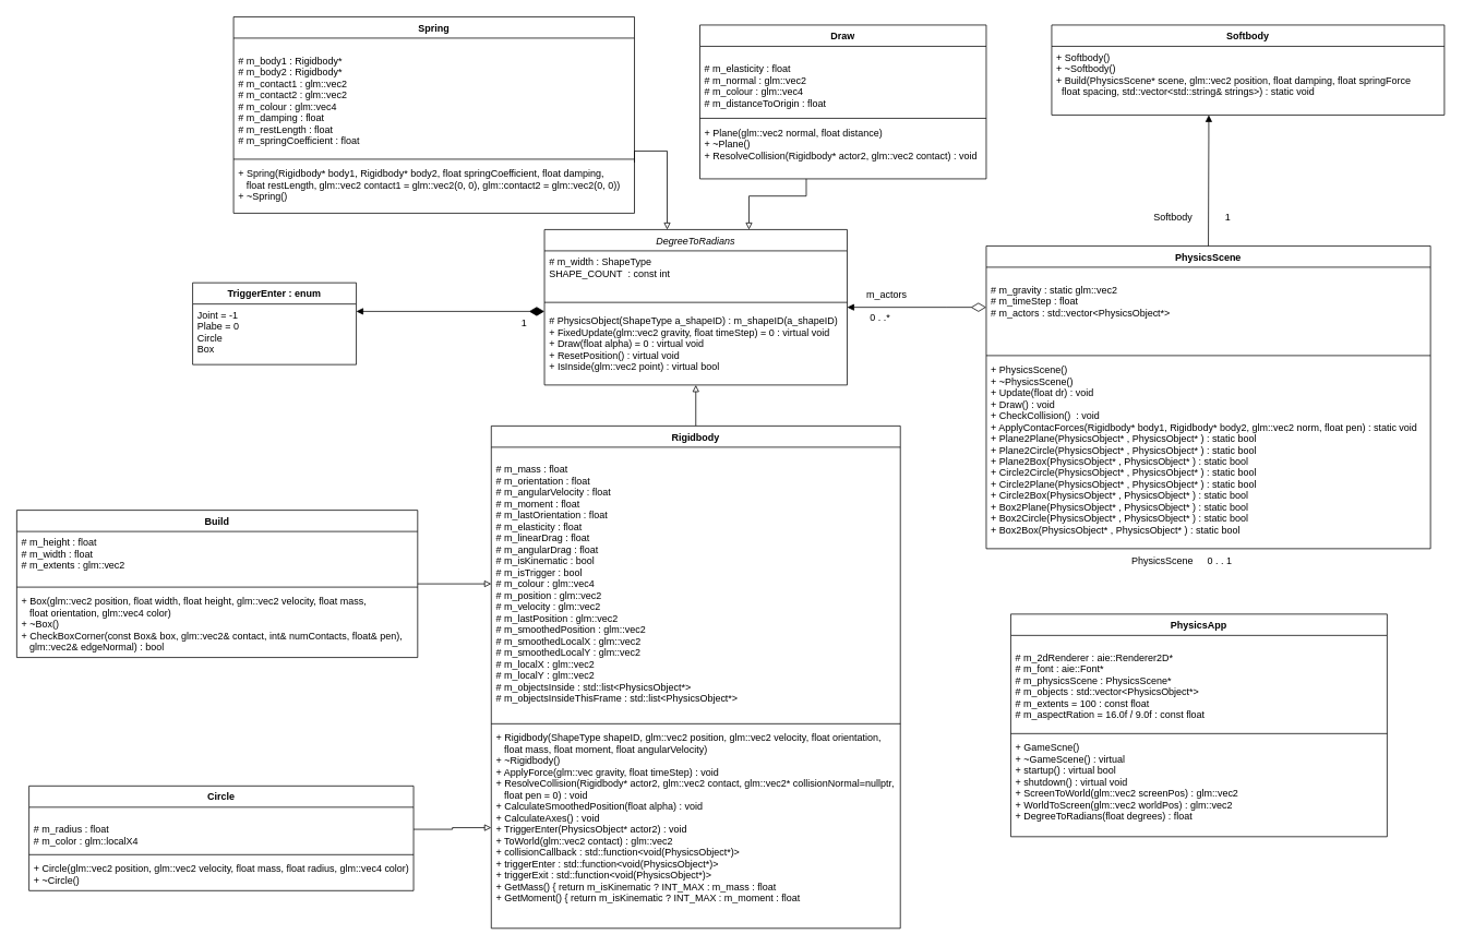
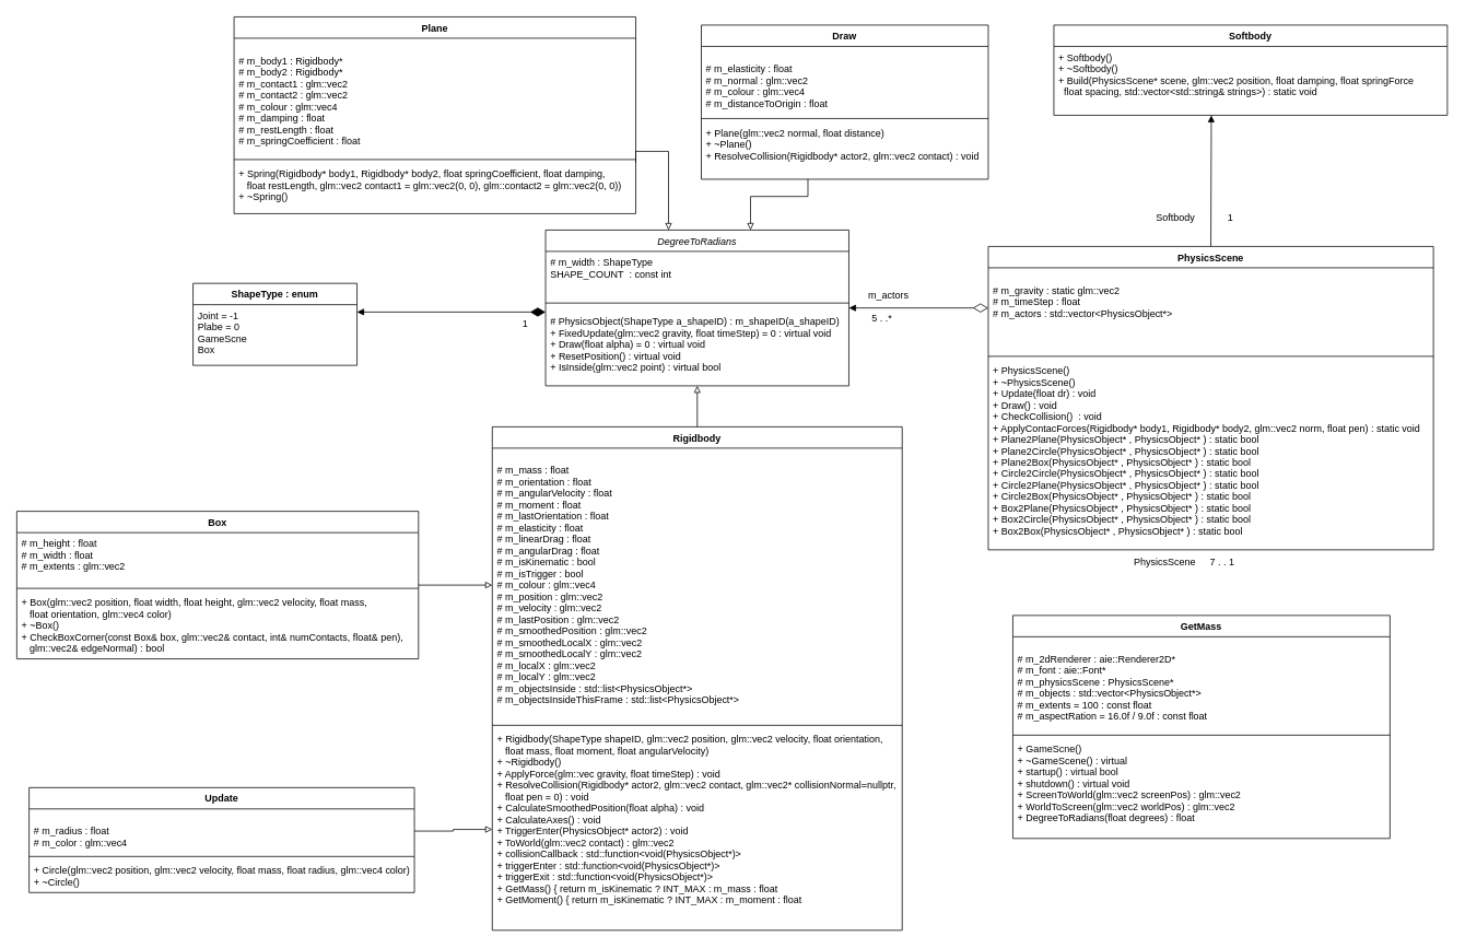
  <mxCell id="0" />
  <mxCell id="1" parent="0" />
  <mxCell id="2" value="DegreeToRadians" style="swimlane;fontStyle=2;align=center;verticalAlign=top;childLayout=stackLayout;horizontal=1;startSize=26;horizontalStack=0;resizeParent=1;resizeLast=0;collapsible=1;marginBottom=0;rounded=0;shadow=0;strokeWidth=1;" parent="1" vertex="1"><mxGeometry x="665" y="280" width="370" height="190" as="geometry"><mxRectangle x="230" y="140" width="160" height="26" as="alternateBounds" /></mxGeometry></mxCell>
  <mxCell id="3" value="# m_width : ShapeType&#10;SHAPE_COUNT  : const int&#10;" style="text;align=left;verticalAlign=top;spacingLeft=4;spacingRight=4;overflow=hidden;rotatable=0;points=[[0,0.5],[1,0.5]];portConstraint=eastwest;" parent="2" vertex="1"><mxGeometry y="26" width="370" height="54" as="geometry" /></mxCell>
  <mxCell id="4" value="" style="line;html=1;strokeWidth=1;align=left;verticalAlign=middle;spacingTop=-1;spacingLeft=3;spacingRight=3;rotatable=0;labelPosition=right;points=[];portConstraint=eastwest;" parent="2" vertex="1"><mxGeometry y="80" width="370" height="18" as="geometry" /></mxCell>
  <mxCell id="5" value="# PhysicsObject(ShapeType a_shapeID) : m_shapeID(a_shapeID) &#10;+ FixedUpdate(glm::vec2 gravity, float timeStep) = 0 : virtual void&#10;+ Draw(float alpha) = 0 : virtual void&#10;+ ResetPosition() : virtual void&#10;+ IsInside(glm::vec2 point) : virtual bool" style="text;align=left;verticalAlign=top;spacingLeft=4;spacingRight=4;overflow=hidden;rotatable=0;points=[[0,0.5],[1,0.5]];portConstraint=eastwest;" parent="2" vertex="1"><mxGeometry y="98" width="370" height="82" as="geometry" /></mxCell>
- <mxCell id="6" value="TriggerEnter : enum" style="swimlane;fontStyle=1;align=center;verticalAlign=top;childLayout=stackLayout;horizontal=1;startSize=26;horizontalStack=0;resizeParent=1;resizeParentMax=0;resizeLast=0;collapsible=1;marginBottom=0;" vertex="1" parent="1"><mxGeometry x="235" y="345" width="200" height="100" as="geometry" /></mxCell>
- <mxCell id="7" value="Joint = -1&#10;Plabe = 0&#10;Circle&#10;Box" style="text;strokeColor=none;fillColor=none;align=left;verticalAlign=top;spacingLeft=4;spacingRight=4;overflow=hidden;rotatable=0;points=[[0,0.5],[1,0.5]];portConstraint=eastwest;" vertex="1" parent="6"><mxGeometry y="26" width="200" height="74" as="geometry" /></mxCell>
+ <mxCell id="6" value="ShapeType : enum" style="swimlane;fontStyle=1;align=center;verticalAlign=top;childLayout=stackLayout;horizontal=1;startSize=26;horizontalStack=0;resizeParent=1;resizeParentMax=0;resizeLast=0;collapsible=1;marginBottom=0;" vertex="1" parent="1"><mxGeometry x="235" y="345" width="200" height="100" as="geometry" /></mxCell>
+ <mxCell id="7" value="Joint = -1&#10;Plabe = 0&#10;GameScne&#10;Box" style="text;strokeColor=none;fillColor=none;align=left;verticalAlign=top;spacingLeft=4;spacingRight=4;overflow=hidden;rotatable=0;points=[[0,0.5],[1,0.5]];portConstraint=eastwest;" vertex="1" parent="6"><mxGeometry y="26" width="200" height="74" as="geometry" /></mxCell>
  <mxCell id="8" value="Draw" style="swimlane;fontStyle=1;align=center;verticalAlign=top;childLayout=stackLayout;horizontal=1;startSize=26;horizontalStack=0;resizeParent=1;resizeParentMax=0;resizeLast=0;collapsible=1;marginBottom=0;" vertex="1" parent="1"><mxGeometry x="855" y="30" width="350" height="188" as="geometry" /></mxCell>
  <mxCell id="9" value="&#10;# m_elasticity : float&#10;# m_normal : glm::vec2&#10;# m_colour : glm::vec4&#10;# m_distanceToOrigin : float" style="text;strokeColor=none;fillColor=none;align=left;verticalAlign=top;spacingLeft=4;spacingRight=4;overflow=hidden;rotatable=0;points=[[0,0.5],[1,0.5]];portConstraint=eastwest;" vertex="1" parent="8"><mxGeometry y="26" width="350" height="84" as="geometry" /></mxCell>
  <mxCell id="10" value="" style="line;strokeWidth=1;fillColor=none;align=left;verticalAlign=middle;spacingTop=-1;spacingLeft=3;spacingRight=3;rotatable=0;labelPosition=right;points=[];portConstraint=eastwest;strokeColor=inherit;" vertex="1" parent="8"><mxGeometry y="110" width="350" height="8" as="geometry" /></mxCell>
  <mxCell id="11" value="+ Plane(glm::vec2 normal, float distance)&#10;+ ~Plane()&#10;+ ResolveCollision(Rigidbody* actor2, glm::vec2 contact) : void" style="text;strokeColor=none;fillColor=none;align=left;verticalAlign=top;spacingLeft=4;spacingRight=4;overflow=hidden;rotatable=0;points=[[0,0.5],[1,0.5]];portConstraint=eastwest;" vertex="1" parent="8"><mxGeometry y="118" width="350" height="70" as="geometry" /></mxCell>
  <mxCell id="12" style="edgeStyle=orthogonalEdgeStyle;rounded=0;orthogonalLoop=1;jettySize=auto;html=1;endArrow=block;endFill=0;startArrow=none;startFill=0;startSize=11;" edge="1" parent="1" source="13"><mxGeometry relative="1" as="geometry"><mxPoint x="850" y="470" as="targetPoint" /></mxGeometry></mxCell>
  <mxCell id="13" value="Rigidbody" style="swimlane;fontStyle=1;align=center;verticalAlign=top;childLayout=stackLayout;horizontal=1;startSize=26;horizontalStack=0;resizeParent=1;resizeParentMax=0;resizeLast=0;collapsible=1;marginBottom=0;" vertex="1" parent="1"><mxGeometry x="600" y="520" width="500" height="614" as="geometry" /></mxCell>
  <mxCell id="14" value="&#10;# m_mass : float&#10;# m_orientation : float&#10;# m_angularVelocity : float&#10;# m_moment : float&#10;# m_lastOrientation : float&#10;# m_elasticity : float&#10;# m_linearDrag : float&#10;# m_angularDrag : float&#10;# m_isKinematic : bool&#10;# m_isTrigger : bool&#10;# m_colour : glm::vec4&#10;# m_position : glm::vec2&#10;# m_velocity : glm::vec2&#10;# m_lastPosition : glm::vec2&#10;# m_smoothedPosition : glm::vec2&#10;# m_smoothedLocalX : glm::vec2&#10;# m_smoothedLocalY : glm::vec2&#10;# m_localX : glm::vec2&#10;# m_localY : glm::vec2&#10;# m_objectsInside : std::list&lt;PhysicsObject*&gt;&#10;# m_objectsInsideThisFrame : std::list&lt;PhysicsObject*&gt;&#10;" style="text;strokeColor=none;fillColor=none;align=left;verticalAlign=top;spacingLeft=4;spacingRight=4;overflow=hidden;rotatable=0;points=[[0,0.5],[1,0.5]];portConstraint=eastwest;" vertex="1" parent="13"><mxGeometry y="26" width="500" height="334" as="geometry" /></mxCell>
  <mxCell id="15" value="" style="line;strokeWidth=1;fillColor=none;align=left;verticalAlign=middle;spacingTop=-1;spacingLeft=3;spacingRight=3;rotatable=0;labelPosition=right;points=[];portConstraint=eastwest;strokeColor=inherit;" vertex="1" parent="13"><mxGeometry y="360" width="500" height="8" as="geometry" /></mxCell>
  <mxCell id="16" value="+ Rigidbody(ShapeType shapeID, glm::vec2 position, glm::vec2 velocity, float orientation,&#10;   float mass, float moment, float angularVelocity) &#10;+ ~Rigidbody()&#10;+ ApplyForce(glm::vec gravity, float timeStep) : void&#10;+ ResolveCollision(Rigidbody* actor2, glm::vec2 contact, glm::vec2* collisionNormal=nullptr,&#10;   float pen = 0) : void&#10;+ CalculateSmoothedPosition(float alpha) : void&#10;+ CalculateAxes() : void&#10;+ TriggerEnter(PhysicsObject* actor2) : void&#10;+ ToWorld(glm::vec2 contact) : glm::vec2&#10;+ collisionCallback : std::function&lt;void(PhysicsObject*)&gt;&#10;+ triggerEnter : std::function&lt;void(PhysicsObject*)&gt;&#10;+ triggerExit : std::function&lt;void(PhysicsObject*)&gt;&#10;+ GetMass() { return m_isKinematic ? INT_MAX : m_mass : float&#10;+ GetMoment() { return m_isKinematic ? INT_MAX : m_moment : float&#10;" style="text;strokeColor=none;fillColor=none;align=left;verticalAlign=top;spacingLeft=4;spacingRight=4;overflow=hidden;rotatable=0;points=[[0,0.5],[1,0.5]];portConstraint=eastwest;" vertex="1" parent="13"><mxGeometry y="368" width="500" height="246" as="geometry" /></mxCell>
- <mxCell id="17" value="Circle" style="swimlane;fontStyle=1;align=center;verticalAlign=top;childLayout=stackLayout;horizontal=1;startSize=26;horizontalStack=0;resizeParent=1;resizeParentMax=0;resizeLast=0;collapsible=1;marginBottom=0;" vertex="1" parent="1"><mxGeometry x="35" y="960" width="470" height="128" as="geometry" /></mxCell>
- <mxCell id="18" value="&#10;# m_radius : float&#10;# m_color : glm::localX4" style="text;strokeColor=none;fillColor=none;align=left;verticalAlign=top;spacingLeft=4;spacingRight=4;overflow=hidden;rotatable=0;points=[[0,0.5],[1,0.5]];portConstraint=eastwest;" vertex="1" parent="17"><mxGeometry y="26" width="470" height="54" as="geometry" /></mxCell>
+ <mxCell id="17" value="Update" style="swimlane;fontStyle=1;align=center;verticalAlign=top;childLayout=stackLayout;horizontal=1;startSize=26;horizontalStack=0;resizeParent=1;resizeParentMax=0;resizeLast=0;collapsible=1;marginBottom=0;" vertex="1" parent="1"><mxGeometry x="35" y="960" width="470" height="128" as="geometry" /></mxCell>
+ <mxCell id="18" value="&#10;# m_radius : float&#10;# m_color : glm::vec4" style="text;strokeColor=none;fillColor=none;align=left;verticalAlign=top;spacingLeft=4;spacingRight=4;overflow=hidden;rotatable=0;points=[[0,0.5],[1,0.5]];portConstraint=eastwest;" vertex="1" parent="17"><mxGeometry y="26" width="470" height="54" as="geometry" /></mxCell>
  <mxCell id="19" value="" style="line;strokeWidth=1;fillColor=none;align=left;verticalAlign=middle;spacingTop=-1;spacingLeft=3;spacingRight=3;rotatable=0;labelPosition=right;points=[];portConstraint=eastwest;strokeColor=inherit;" vertex="1" parent="17"><mxGeometry y="80" width="470" height="8" as="geometry" /></mxCell>
  <mxCell id="20" value="+ Circle(glm::vec2 position, glm::vec2 velocity, float mass, float radius, glm::vec4 color)&#10;+ ~Circle()" style="text;strokeColor=none;fillColor=none;align=left;verticalAlign=top;spacingLeft=4;spacingRight=4;overflow=hidden;rotatable=0;points=[[0,0.5],[1,0.5]];portConstraint=eastwest;" vertex="1" parent="17"><mxGeometry y="88" width="470" height="40" as="geometry" /></mxCell>
  <mxCell id="21" style="edgeStyle=orthogonalEdgeStyle;rounded=0;orthogonalLoop=1;jettySize=auto;html=1;entryX=0;entryY=0.5;entryDx=0;entryDy=0;endArrow=block;endFill=0;" edge="1" parent="1" source="22" target="14"><mxGeometry relative="1" as="geometry" /></mxCell>
- <mxCell id="22" value="Build" style="swimlane;fontStyle=1;align=center;verticalAlign=top;childLayout=stackLayout;horizontal=1;startSize=26;horizontalStack=0;resizeParent=1;resizeParentMax=0;resizeLast=0;collapsible=1;marginBottom=0;" vertex="1" parent="1"><mxGeometry x="20" y="623" width="490" height="180" as="geometry" /></mxCell>
+ <mxCell id="22" value="Box" style="swimlane;fontStyle=1;align=center;verticalAlign=top;childLayout=stackLayout;horizontal=1;startSize=26;horizontalStack=0;resizeParent=1;resizeParentMax=0;resizeLast=0;collapsible=1;marginBottom=0;" vertex="1" parent="1"><mxGeometry x="20" y="623" width="490" height="180" as="geometry" /></mxCell>
  <mxCell id="23" value="# m_height : float&#10;# m_width : float&#10;# m_extents : glm::vec2" style="text;strokeColor=none;fillColor=none;align=left;verticalAlign=top;spacingLeft=4;spacingRight=4;overflow=hidden;rotatable=0;points=[[0,0.5],[1,0.5]];portConstraint=eastwest;" vertex="1" parent="22"><mxGeometry y="26" width="490" height="64" as="geometry" /></mxCell>
  <mxCell id="24" value="" style="line;strokeWidth=1;fillColor=none;align=left;verticalAlign=middle;spacingTop=-1;spacingLeft=3;spacingRight=3;rotatable=0;labelPosition=right;points=[];portConstraint=eastwest;strokeColor=inherit;" vertex="1" parent="22"><mxGeometry y="90" width="490" height="8" as="geometry" /></mxCell>
  <mxCell id="25" value="+ Box(glm::vec2 position, float width, float height, glm::vec2 velocity, float mass,&#10;   float orientation, glm::vec4 color)&#10;+ ~Box()&#10;+ CheckBoxCorner(const Box&amp; box, glm::vec2&amp; contact, int&amp; numContacts, float&amp; pen),&#10;   glm::vec2&amp; edgeNormal) : bool" style="text;strokeColor=none;fillColor=none;align=left;verticalAlign=top;spacingLeft=4;spacingRight=4;overflow=hidden;rotatable=0;points=[[0,0.5],[1,0.5]];portConstraint=eastwest;" vertex="1" parent="22"><mxGeometry y="98" width="490" height="82" as="geometry" /></mxCell>
- <mxCell id="26" value="Spring" style="swimlane;fontStyle=1;align=center;verticalAlign=top;childLayout=stackLayout;horizontal=1;startSize=26;horizontalStack=0;resizeParent=1;resizeParentMax=0;resizeLast=0;collapsible=1;marginBottom=0;" vertex="1" parent="1"><mxGeometry x="285" y="20" width="490" height="240" as="geometry" /></mxCell>
+ <mxCell id="26" value="Plane" style="swimlane;fontStyle=1;align=center;verticalAlign=top;childLayout=stackLayout;horizontal=1;startSize=26;horizontalStack=0;resizeParent=1;resizeParentMax=0;resizeLast=0;collapsible=1;marginBottom=0;" vertex="1" parent="1"><mxGeometry x="285" y="20" width="490" height="240" as="geometry" /></mxCell>
  <mxCell id="27" value="&#10;# m_body1 : Rigidbody*&#10;# m_body2 : Rigidbody*&#10;# m_contact1 : glm::vec2&#10;# m_contact2 : glm::vec2&#10;# m_colour : glm::vec4&#10;# m_damping : float&#10;# m_restLength : float&#10;# m_springCoefficient : float" style="text;strokeColor=none;fillColor=none;align=left;verticalAlign=top;spacingLeft=4;spacingRight=4;overflow=hidden;rotatable=0;points=[[0,0.5],[1,0.5]];portConstraint=eastwest;" vertex="1" parent="26"><mxGeometry y="26" width="490" height="144" as="geometry" /></mxCell>
  <mxCell id="28" value="" style="line;strokeWidth=1;fillColor=none;align=left;verticalAlign=middle;spacingTop=-1;spacingLeft=3;spacingRight=3;rotatable=0;labelPosition=right;points=[];portConstraint=eastwest;strokeColor=inherit;" vertex="1" parent="26"><mxGeometry y="170" width="490" height="8" as="geometry" /></mxCell>
  <mxCell id="29" value="+ Spring(Rigidbody* body1, Rigidbody* body2, float springCoefficient, float damping,&#10;   float restLength, glm::vec2 contact1 = glm::vec2(0, 0), glm::contact2 = glm::vec2(0, 0))&#10;+ ~Spring()" style="text;strokeColor=none;fillColor=none;align=left;verticalAlign=top;spacingLeft=4;spacingRight=4;overflow=hidden;rotatable=0;points=[[0,0.5],[1,0.5]];portConstraint=eastwest;" vertex="1" parent="26"><mxGeometry y="178" width="490" height="62" as="geometry" /></mxCell>
  <mxCell id="30" value="PhysicsScene" style="swimlane;fontStyle=1;align=center;verticalAlign=top;childLayout=stackLayout;horizontal=1;startSize=26;horizontalStack=0;resizeParent=1;resizeParentMax=0;resizeLast=0;collapsible=1;marginBottom=0;" vertex="1" parent="1"><mxGeometry x="1205" y="300" width="543" height="370" as="geometry" /></mxCell>
  <mxCell id="31" value="&#10;# m_gravity : static glm::vec2&#10;# m_timeStep : float&#10;# m_actors : std::vector&lt;PhysicsObject*&gt;&#10;" style="text;strokeColor=none;fillColor=none;align=left;verticalAlign=top;spacingLeft=4;spacingRight=4;overflow=hidden;rotatable=0;points=[[0,0.5],[1,0.5]];portConstraint=eastwest;" vertex="1" parent="30"><mxGeometry y="26" width="543" height="104" as="geometry" /></mxCell>
  <mxCell id="32" value="" style="line;strokeWidth=1;fillColor=none;align=left;verticalAlign=middle;spacingTop=-1;spacingLeft=3;spacingRight=3;rotatable=0;labelPosition=right;points=[];portConstraint=eastwest;strokeColor=inherit;" vertex="1" parent="30"><mxGeometry y="130" width="543" height="8" as="geometry" /></mxCell>
  <mxCell id="33" value="+ PhysicsScene()&#10;+ ~PhysicsScene()&#10;+ Update(float dr) : void&#10;+ Draw() : void&#10;+ CheckCollision()  : void&#10;+ ApplyContacForces(Rigidbody* body1, Rigidbody* body2, glm::vec2 norm, float pen) : static void&#10;+ Plane2Plane(PhysicsObject* , PhysicsObject* ) : static bool&#10;+ Plane2Circle(PhysicsObject* , PhysicsObject* ) : static bool&#10;+ Plane2Box(PhysicsObject* , PhysicsObject* ) : static bool&#10;+ Circle2Circle(PhysicsObject* , PhysicsObject* ) : static bool&#10;+ Circle2Plane(PhysicsObject* , PhysicsObject* ) : static bool&#10;+ Circle2Box(PhysicsObject* , PhysicsObject* ) : static bool&#10;+ Box2Plane(PhysicsObject* , PhysicsObject* ) : static bool&#10;+ Box2Circle(PhysicsObject* , PhysicsObject* ) : static bool&#10;+ Box2Box(PhysicsObject* , PhysicsObject* ) : static bool" style="text;strokeColor=none;fillColor=none;align=left;verticalAlign=top;spacingLeft=4;spacingRight=4;overflow=hidden;rotatable=0;points=[[0,0.5],[1,0.5]];portConstraint=eastwest;" vertex="1" parent="30"><mxGeometry y="138" width="543" height="232" as="geometry" /></mxCell>
- <mxCell id="34" value="PhysicsApp" style="swimlane;fontStyle=1;align=center;verticalAlign=top;childLayout=stackLayout;horizontal=1;startSize=26;horizontalStack=0;resizeParent=1;resizeParentMax=0;resizeLast=0;collapsible=1;marginBottom=0;" vertex="1" parent="1"><mxGeometry x="1235" y="750" width="460" height="272" as="geometry" /></mxCell>
+ <mxCell id="34" value="GetMass" style="swimlane;fontStyle=1;align=center;verticalAlign=top;childLayout=stackLayout;horizontal=1;startSize=26;horizontalStack=0;resizeParent=1;resizeParentMax=0;resizeLast=0;collapsible=1;marginBottom=0;" vertex="1" parent="1"><mxGeometry x="1235" y="750" width="460" height="272" as="geometry" /></mxCell>
  <mxCell id="35" value="&#10;# m_2dRenderer : aie::Renderer2D*&#10;# m_font : aie::Font*&#10;# m_physicsScene : PhysicsScene*&#10;# m_objects : std::vector&lt;PhysicsObject*&gt; &#10;# m_extents = 100 : const float&#10;# m_aspectRation = 16.0f / 9.0f : const float&#10;" style="text;strokeColor=none;fillColor=none;align=left;verticalAlign=top;spacingLeft=4;spacingRight=4;overflow=hidden;rotatable=0;points=[[0,0.5],[1,0.5]];portConstraint=eastwest;" vertex="1" parent="34"><mxGeometry y="26" width="460" height="116" as="geometry" /></mxCell>
  <mxCell id="36" value="" style="line;strokeWidth=1;fillColor=none;align=left;verticalAlign=middle;spacingTop=-1;spacingLeft=3;spacingRight=3;rotatable=0;labelPosition=right;points=[];portConstraint=eastwest;strokeColor=inherit;" vertex="1" parent="34"><mxGeometry y="142" width="460" height="8" as="geometry" /></mxCell>
  <mxCell id="37" value="+ GameScne() &#10;+ ~GameScene() : virtual&#10;+ startup() : virtual bool&#10;+ shutdown() : virtual void&#10;+ ScreenToWorld(glm::vec2 screenPos) : glm::vec2&#10;+ WorldToScreen(glm::vec2 worldPos) : glm::vec2&#10;+ DegreeToRadians(float degrees) : float" style="text;strokeColor=none;fillColor=none;align=left;verticalAlign=top;spacingLeft=4;spacingRight=4;overflow=hidden;rotatable=0;points=[[0,0.5],[1,0.5]];portConstraint=eastwest;" vertex="1" parent="34"><mxGeometry y="150" width="460" height="122" as="geometry" /></mxCell>
  <mxCell id="38" style="edgeStyle=orthogonalEdgeStyle;rounded=0;orthogonalLoop=1;jettySize=auto;html=1;entryX=0;entryY=0.5;entryDx=0;entryDy=0;endArrow=block;endFill=0;" edge="1" parent="1" source="18" target="16"><mxGeometry relative="1" as="geometry" /></mxCell>
  <mxCell id="39" style="edgeStyle=orthogonalEdgeStyle;rounded=0;orthogonalLoop=1;jettySize=auto;html=1;entryX=1;entryY=0.5;entryDx=0;entryDy=0;endArrow=block;endFill=1;endSize=6;startArrow=diamondThin;startFill=0;startSize=16;" edge="1" parent="1" source="31" target="2"><mxGeometry relative="1" as="geometry"><mxPoint x="1036" y="370" as="targetPoint" /><Array as="points"><mxPoint x="1157" y="375" /><mxPoint x="1157" y="375" /></Array></mxGeometry></mxCell>
  <mxCell id="40" value="Softbody" style="swimlane;fontStyle=1;align=center;verticalAlign=top;childLayout=stackLayout;horizontal=1;startSize=26;horizontalStack=0;resizeParent=1;resizeParentMax=0;resizeLast=0;collapsible=1;marginBottom=0;" vertex="1" parent="1"><mxGeometry x="1285" y="30" width="480" height="110" as="geometry" /></mxCell>
  <mxCell id="41" value="+ Softbody()&#10;+ ~Softbody()&#10;+ Build(PhysicsScene* scene, glm::vec2 position, float damping, float springForce&#10;  float spacing, std::vector&lt;std::string&amp; strings&gt;) : static void" style="text;strokeColor=none;fillColor=none;align=left;verticalAlign=top;spacingLeft=4;spacingRight=4;overflow=hidden;rotatable=0;points=[[0,0.5],[1,0.5]];portConstraint=eastwest;" vertex="1" parent="40"><mxGeometry y="26" width="480" height="84" as="geometry" /></mxCell>
  <mxCell id="42" style="edgeStyle=orthogonalEdgeStyle;rounded=0;orthogonalLoop=1;jettySize=auto;html=1;endArrow=block;endFill=0;" edge="1" parent="1" source="29" target="2"><mxGeometry relative="1" as="geometry"><Array as="points"><mxPoint x="775" y="184" /><mxPoint x="815" y="184" /></Array></mxGeometry></mxCell>
  <mxCell id="43" style="edgeStyle=orthogonalEdgeStyle;rounded=0;orthogonalLoop=1;jettySize=auto;html=1;endArrow=block;endFill=0;" edge="1" parent="1" source="11" target="2"><mxGeometry relative="1" as="geometry"><Array as="points"><mxPoint x="985" y="239" /><mxPoint x="915" y="239" /></Array></mxGeometry></mxCell>
  <mxCell id="44" value="1" style="text;html=1;align=center;verticalAlign=middle;resizable=0;points=[];autosize=1;strokeColor=none;fillColor=none;" vertex="1" parent="1"><mxGeometry x="625" y="380" width="30" height="30" as="geometry" /></mxCell>
  <mxCell id="45" value="Softbody" style="text;html=1;align=center;verticalAlign=middle;resizable=0;points=[];autosize=1;strokeColor=none;fillColor=none;" vertex="1" parent="1"><mxGeometry x="1398" y="250" width="70" height="30" as="geometry" /></mxCell>
  <mxCell id="46" value="1" style="text;html=1;align=center;verticalAlign=middle;resizable=0;points=[];autosize=1;strokeColor=none;fillColor=none;" vertex="1" parent="1"><mxGeometry x="1485" y="250" width="30" height="30" as="geometry" /></mxCell>
  <mxCell id="47" value="PhysicsScene" style="text;html=1;align=center;verticalAlign=middle;resizable=0;points=[];autosize=1;strokeColor=none;fillColor=none;" vertex="1" parent="1"><mxGeometry x="1370" y="670" width="100" height="30" as="geometry" /></mxCell>
- <mxCell id="48" value="0 . . 1" style="text;html=1;align=center;verticalAlign=middle;resizable=0;points=[];autosize=1;strokeColor=none;fillColor=none;" vertex="1" parent="1"><mxGeometry x="1465" y="670" width="50" height="30" as="geometry" /></mxCell>
+ <mxCell id="48" value="7 . . 1" style="text;html=1;align=center;verticalAlign=middle;resizable=0;points=[];autosize=1;strokeColor=none;fillColor=none;" vertex="1" parent="1"><mxGeometry x="1465" y="670" width="50" height="30" as="geometry" /></mxCell>
  <mxCell id="49" value="m_actors" style="text;html=1;align=center;verticalAlign=middle;resizable=0;points=[];autosize=1;strokeColor=none;fillColor=none;" vertex="1" parent="1"><mxGeometry x="1048" y="345" width="70" height="30" as="geometry" /></mxCell>
- <mxCell id="50" value="0 . .*" style="text;html=1;align=center;verticalAlign=middle;resizable=0;points=[];autosize=1;strokeColor=none;fillColor=none;" vertex="1" parent="1"><mxGeometry x="1050" y="373" width="50" height="30" as="geometry" /></mxCell>
+ <mxCell id="50" value="5 . .*" style="text;html=1;align=center;verticalAlign=middle;resizable=0;points=[];autosize=1;strokeColor=none;fillColor=none;" vertex="1" parent="1"><mxGeometry x="1050" y="373" width="50" height="30" as="geometry" /></mxCell>
  <mxCell id="51" style="edgeStyle=orthogonalEdgeStyle;rounded=0;jumpSize=11;orthogonalLoop=1;jettySize=auto;html=1;entryX=0.5;entryY=0;entryDx=0;entryDy=0;strokeWidth=1;startArrow=block;startFill=1;endArrow=none;endFill=0;startSize=6;endSize=6;" edge="1" parent="1" source="41" target="30"><mxGeometry relative="1" as="geometry"><Array as="points"><mxPoint x="1477" y="170" /><mxPoint x="1477" y="170" /></Array></mxGeometry></mxCell>
  <mxCell id="52" style="edgeStyle=orthogonalEdgeStyle;rounded=0;jumpSize=11;orthogonalLoop=1;jettySize=auto;html=1;strokeWidth=1;startArrow=diamondThin;startFill=1;endArrow=block;endFill=1;startSize=16;endSize=6;" edge="1" parent="1" source="5"><mxGeometry relative="1" as="geometry"><mxPoint x="435" y="380" as="targetPoint" /><Array as="points"><mxPoint x="438" y="380" /></Array></mxGeometry></mxCell>
